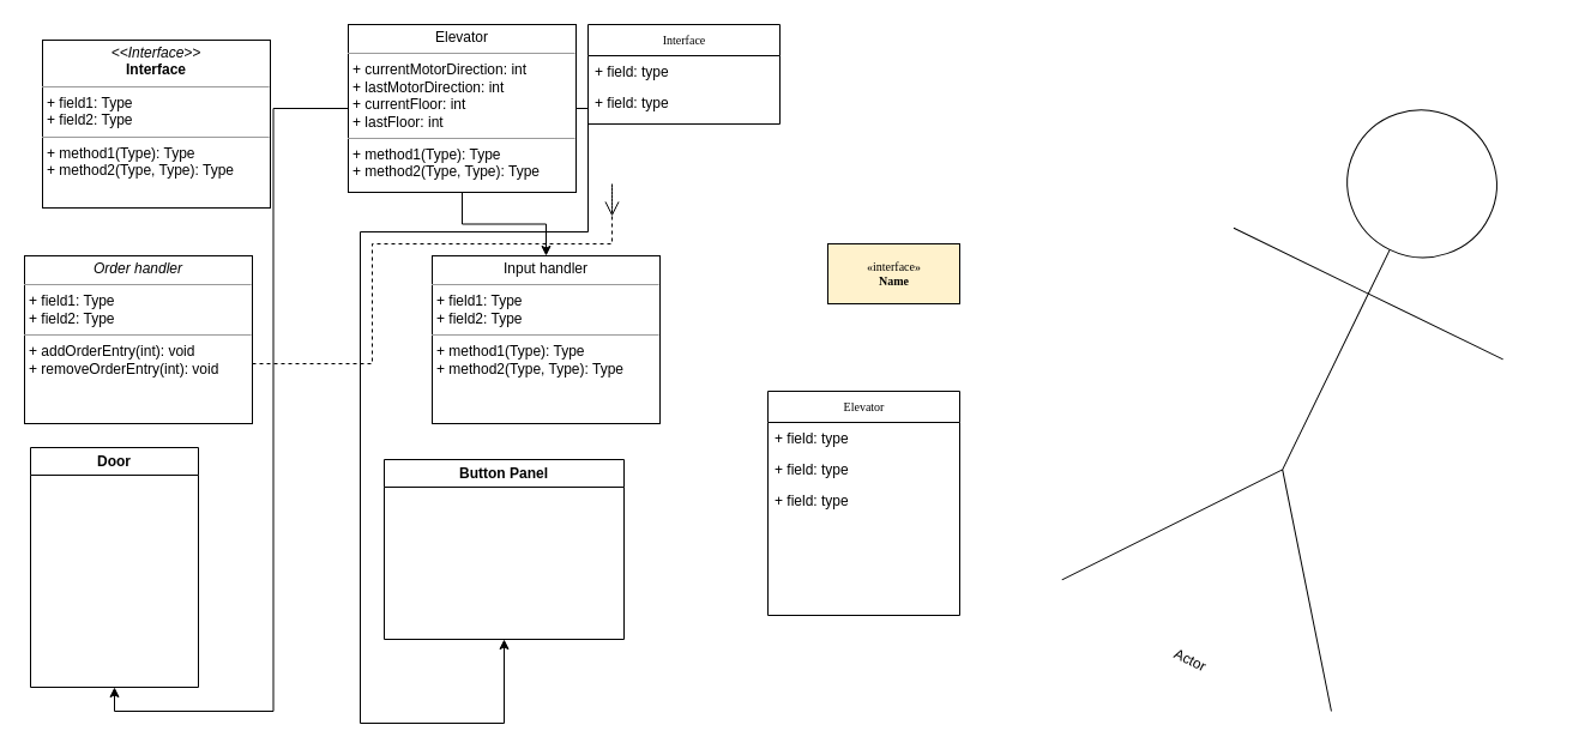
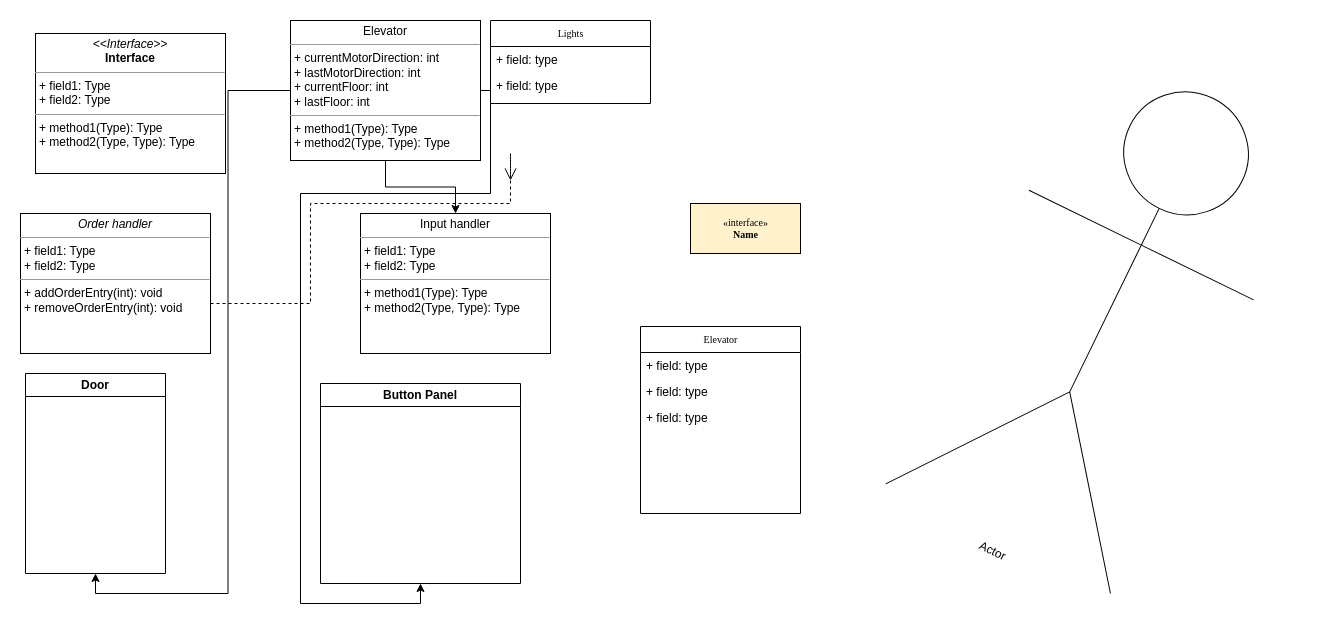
  <mxCell id="0" />
  <mxCell id="1" parent="0" />
  <mxCell id="2" value="Elevator" style="swimlane;html=1;fontStyle=0;childLayout=stackLayout;horizontal=1;startSize=26;fillColor=none;horizontalStack=0;resizeParent=1;resizeLast=0;collapsible=1;marginBottom=0;swimlaneFillColor=#ffffff;rounded=0;shadow=0;comic=0;labelBackgroundColor=none;strokeWidth=1;fontFamily=Verdana;fontSize=10;align=center;" parent="1" vertex="1"><mxGeometry x="640" y="326" width="160" height="187" as="geometry" /></mxCell>
  <mxCell id="3" value="+ field: type" style="text;html=1;strokeColor=none;fillColor=none;align=left;verticalAlign=top;spacingLeft=4;spacingRight=4;whiteSpace=wrap;overflow=hidden;rotatable=0;points=[[0,0.5],[1,0.5]];portConstraint=eastwest;" parent="2" vertex="1"><mxGeometry y="26" width="160" height="26" as="geometry" /></mxCell>
  <mxCell id="4" value="+ field: type" style="text;html=1;strokeColor=none;fillColor=none;align=left;verticalAlign=top;spacingLeft=4;spacingRight=4;whiteSpace=wrap;overflow=hidden;rotatable=0;points=[[0,0.5],[1,0.5]];portConstraint=eastwest;" parent="2" vertex="1"><mxGeometry y="52" width="160" height="26" as="geometry" /></mxCell>
  <mxCell id="5" value="+ field: type" style="text;html=1;strokeColor=none;fillColor=none;align=left;verticalAlign=top;spacingLeft=4;spacingRight=4;whiteSpace=wrap;overflow=hidden;rotatable=0;points=[[0,0.5],[1,0.5]];portConstraint=eastwest;" parent="2" vertex="1"><mxGeometry y="78" width="160" height="26" as="geometry" /></mxCell>
- <mxCell id="6" value="Interface" style="swimlane;html=1;fontStyle=0;childLayout=stackLayout;horizontal=1;startSize=26;fillColor=none;horizontalStack=0;resizeParent=1;resizeLast=0;collapsible=1;marginBottom=0;swimlaneFillColor=#ffffff;rounded=0;shadow=0;comic=0;labelBackgroundColor=none;strokeWidth=1;fontFamily=Verdana;fontSize=10;align=center;" parent="1" vertex="1"><mxGeometry x="490" y="20" width="160" height="83" as="geometry" /></mxCell>
+ <mxCell id="6" value="Lights" style="swimlane;html=1;fontStyle=0;childLayout=stackLayout;horizontal=1;startSize=26;fillColor=none;horizontalStack=0;resizeParent=1;resizeLast=0;collapsible=1;marginBottom=0;swimlaneFillColor=#ffffff;rounded=0;shadow=0;comic=0;labelBackgroundColor=none;strokeWidth=1;fontFamily=Verdana;fontSize=10;align=center;" parent="1" vertex="1"><mxGeometry x="490" y="20" width="160" height="83" as="geometry" /></mxCell>
  <mxCell id="7" value="+ field: type" style="text;html=1;strokeColor=none;fillColor=none;align=left;verticalAlign=top;spacingLeft=4;spacingRight=4;whiteSpace=wrap;overflow=hidden;rotatable=0;points=[[0,0.5],[1,0.5]];portConstraint=eastwest;" parent="6" vertex="1"><mxGeometry y="26" width="160" height="26" as="geometry" /></mxCell>
  <mxCell id="8" value="+ field: type" style="text;html=1;strokeColor=none;fillColor=none;align=left;verticalAlign=top;spacingLeft=4;spacingRight=4;whiteSpace=wrap;overflow=hidden;rotatable=0;points=[[0,0.5],[1,0.5]];portConstraint=eastwest;" parent="6" vertex="1"><mxGeometry y="52" width="160" height="26" as="geometry" /></mxCell>
  <mxCell id="9" value="&amp;laquo;interface&amp;raquo;&lt;br&gt;&lt;b&gt;Name&lt;/b&gt;" style="html=1;rounded=0;shadow=0;comic=0;labelBackgroundColor=none;strokeWidth=1;fontFamily=Verdana;fontSize=10;align=center;fillColor=#fff2cc;" parent="1" vertex="1"><mxGeometry x="690" y="203" width="110" height="50" as="geometry" /></mxCell>
  <mxCell id="10" style="edgeStyle=orthogonalEdgeStyle;rounded=0;html=1;dashed=1;labelBackgroundColor=none;startFill=0;endArrow=open;endFill=0;endSize=10;fontFamily=Verdana;fontSize=10;" parent="1" edge="1"><mxGeometry relative="1" as="geometry"><Array as="points"><mxPoint x="310" y="303" /><mxPoint x="310" y="203" /><mxPoint x="510" y="203" /><mxPoint x="510" y="153" /></Array><mxPoint x="210" y="303" as="sourcePoint" /><mxPoint x="510" y="180" as="targetPoint" /></mxGeometry></mxCell>
  <mxCell id="11" value="&lt;p style=&quot;margin:0px;margin-top:4px;text-align:center;&quot;&gt;&lt;i&gt;&amp;lt;&amp;lt;Interface&amp;gt;&amp;gt;&lt;/i&gt;&lt;br/&gt;&lt;b&gt;Interface&lt;/b&gt;&lt;/p&gt;&lt;hr size=&quot;1&quot;/&gt;&lt;p style=&quot;margin:0px;margin-left:4px;&quot;&gt;+ field1: Type&lt;br/&gt;+ field2: Type&lt;/p&gt;&lt;hr size=&quot;1&quot;/&gt;&lt;p style=&quot;margin:0px;margin-left:4px;&quot;&gt;+ method1(Type): Type&lt;br/&gt;+ method2(Type, Type): Type&lt;/p&gt;" style="verticalAlign=top;align=left;overflow=fill;fontSize=12;fontFamily=Helvetica;html=1;rounded=0;shadow=0;comic=0;labelBackgroundColor=none;strokeWidth=1" parent="1" vertex="1"><mxGeometry x="35" y="33" width="190" height="140" as="geometry" /></mxCell>
  <mxCell id="12" value="" style="edgeStyle=orthogonalEdgeStyle;rounded=0;orthogonalLoop=1;jettySize=auto;html=1;" edge="1" parent="1" source="15" target="17"><mxGeometry relative="1" as="geometry" /></mxCell>
  <mxCell id="13" style="edgeStyle=orthogonalEdgeStyle;rounded=0;orthogonalLoop=1;jettySize=auto;html=1;entryX=0.5;entryY=1;entryDx=0;entryDy=0;" edge="1" parent="1" source="15" target="18"><mxGeometry relative="1" as="geometry" /></mxCell>
  <mxCell id="14" style="edgeStyle=orthogonalEdgeStyle;rounded=0;orthogonalLoop=1;jettySize=auto;html=1;exitX=1;exitY=0.5;exitDx=0;exitDy=0;entryX=0.5;entryY=1;entryDx=0;entryDy=0;" edge="1" parent="1" source="15" target="19"><mxGeometry relative="1" as="geometry"><Array as="points"><mxPoint x="490" y="90" /><mxPoint x="490" y="193" /><mxPoint x="300" y="193" /><mxPoint x="300" y="603" /><mxPoint x="420" y="603" /></Array></mxGeometry></mxCell>
  <mxCell id="15" value="&lt;p style=&quot;margin:0px;margin-top:4px;text-align:center;&quot;&gt;Elevator&lt;/p&gt;&lt;hr size=&quot;1&quot;&gt;&lt;p style=&quot;margin:0px;margin-left:4px;&quot;&gt;+ currentMotorDirection: int&lt;br&gt;+ lastMotorDirection: int&lt;/p&gt;&lt;p style=&quot;margin:0px;margin-left:4px;&quot;&gt;+ currentFloor: int&lt;/p&gt;&lt;p style=&quot;margin:0px;margin-left:4px;&quot;&gt;+ lastFloor: int&lt;/p&gt;&lt;hr size=&quot;1&quot;&gt;&lt;p style=&quot;margin:0px;margin-left:4px;&quot;&gt;+ method1(Type): Type&lt;br&gt;+ method2(Type, Type): Type&lt;/p&gt;" style="verticalAlign=top;align=left;overflow=fill;fontSize=12;fontFamily=Helvetica;html=1;rounded=0;shadow=0;comic=0;labelBackgroundColor=none;strokeWidth=1" parent="1" vertex="1"><mxGeometry x="290" y="20" width="190" height="140" as="geometry" /></mxCell>
  <mxCell id="16" value="&lt;p style=&quot;margin:0px;margin-top:4px;text-align:center;&quot;&gt;&lt;i&gt;Order handler&lt;/i&gt;&lt;/p&gt;&lt;hr size=&quot;1&quot;&gt;&lt;p style=&quot;margin:0px;margin-left:4px;&quot;&gt;+ field1: Type&lt;br&gt;+ field2: Type&lt;/p&gt;&lt;hr size=&quot;1&quot;&gt;&lt;p style=&quot;margin:0px;margin-left:4px;&quot;&gt;+ addOrderEntry(int): void&lt;br&gt;+ removeOrderEntry(int): void&lt;/p&gt;" style="verticalAlign=top;align=left;overflow=fill;fontSize=12;fontFamily=Helvetica;html=1;rounded=0;shadow=0;comic=0;labelBackgroundColor=none;strokeWidth=1" parent="1" vertex="1"><mxGeometry x="20" y="213" width="190" height="140" as="geometry" /></mxCell>
  <mxCell id="17" value="&lt;p style=&quot;margin:0px;margin-top:4px;text-align:center;&quot;&gt;Input handler&lt;/p&gt;&lt;hr size=&quot;1&quot;&gt;&lt;p style=&quot;margin:0px;margin-left:4px;&quot;&gt;+ field1: Type&lt;br&gt;+ field2: Type&lt;/p&gt;&lt;hr size=&quot;1&quot;&gt;&lt;p style=&quot;margin:0px;margin-left:4px;&quot;&gt;+ method1(Type): Type&lt;br&gt;+ method2(Type, Type): Type&lt;/p&gt;" style="verticalAlign=top;align=left;overflow=fill;fontSize=12;fontFamily=Helvetica;html=1;rounded=0;shadow=0;comic=0;labelBackgroundColor=none;strokeWidth=1" parent="1" vertex="1"><mxGeometry x="360" y="213" width="190" height="140" as="geometry" /></mxCell>
  <mxCell id="18" value="Door" style="swimlane;whiteSpace=wrap;html=1;" vertex="1" parent="1"><mxGeometry x="25" y="373" width="140" height="200" as="geometry" /></mxCell>
- <mxCell id="19" value="Button Panel" style="swimlane;whiteSpace=wrap;html=1;" vertex="1" parent="1"><mxGeometry x="320" y="383" width="200" height="150" as="geometry" /></mxCell>
+ <mxCell id="19" value="Button Panel" style="swimlane;whiteSpace=wrap;html=1;" vertex="1" parent="1"><mxGeometry x="320" y="383" width="200" height="200" as="geometry" /></mxCell>
  <mxCell id="20" value="Actor" style="shape=umlActor;verticalLabelPosition=bottom;verticalAlign=top;html=1;outlineConnect=0;rotation=26;" vertex="1" parent="1"><mxGeometry x="980" y="73" width="250" height="490" as="geometry" /></mxCell>
